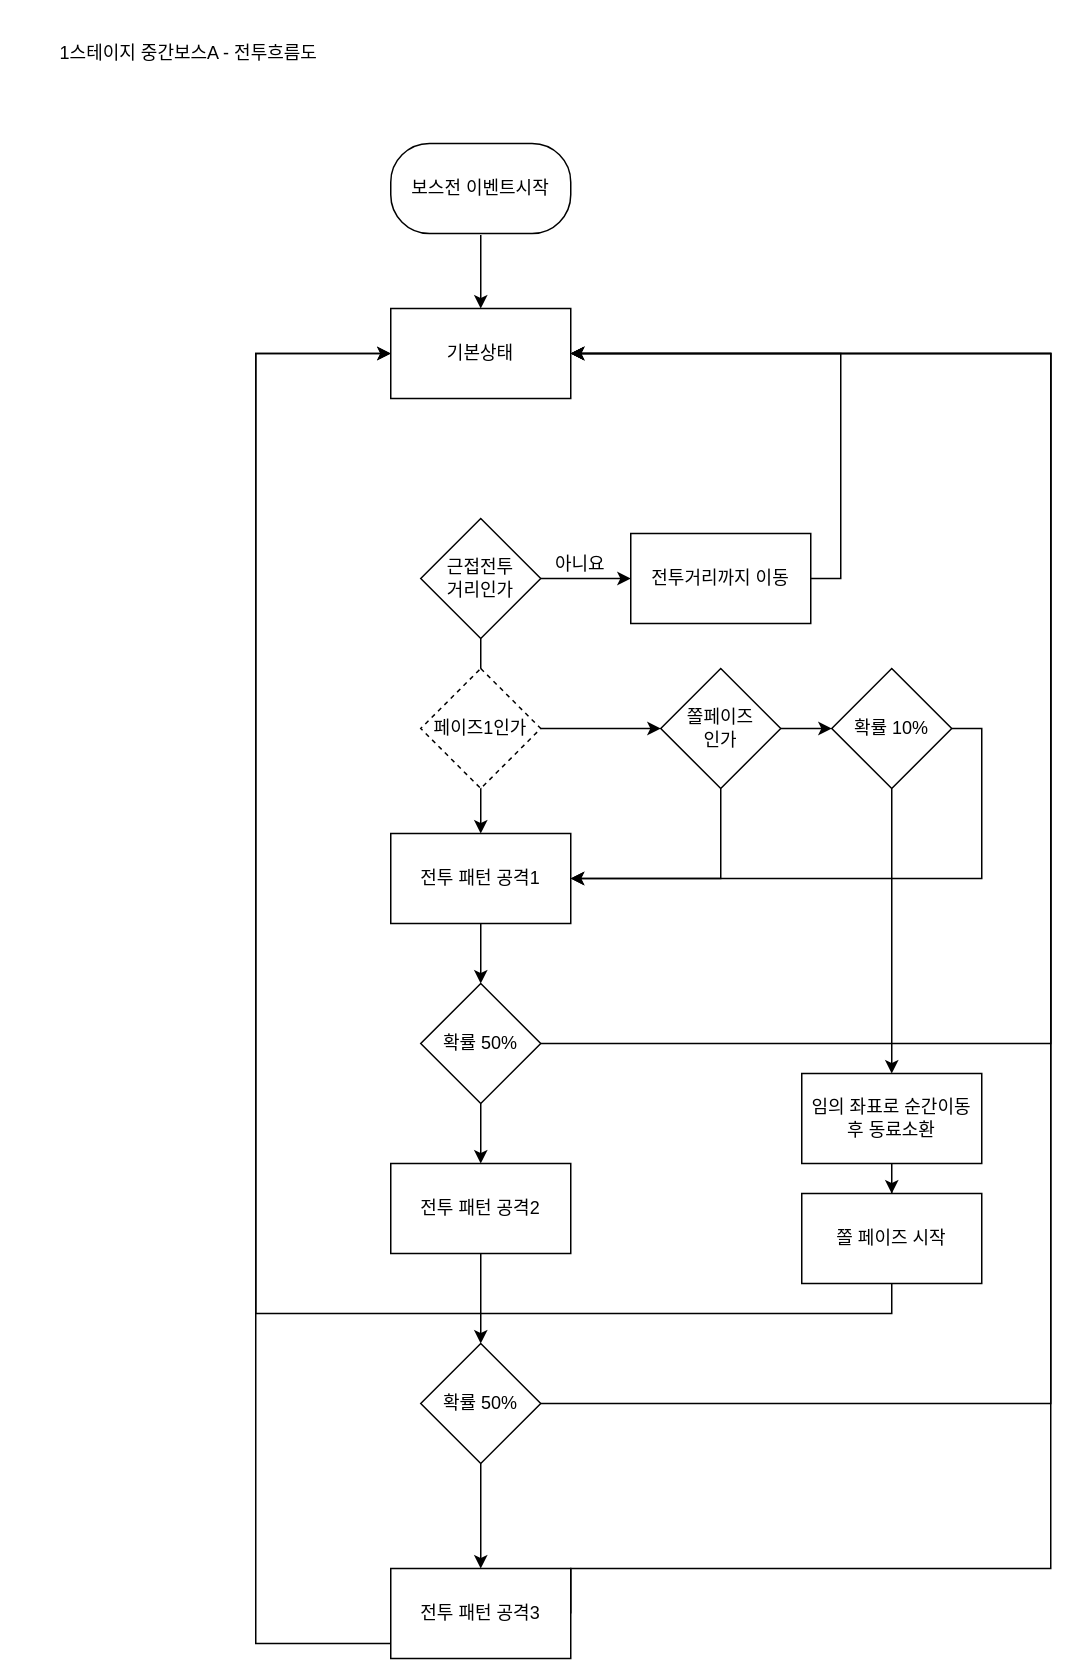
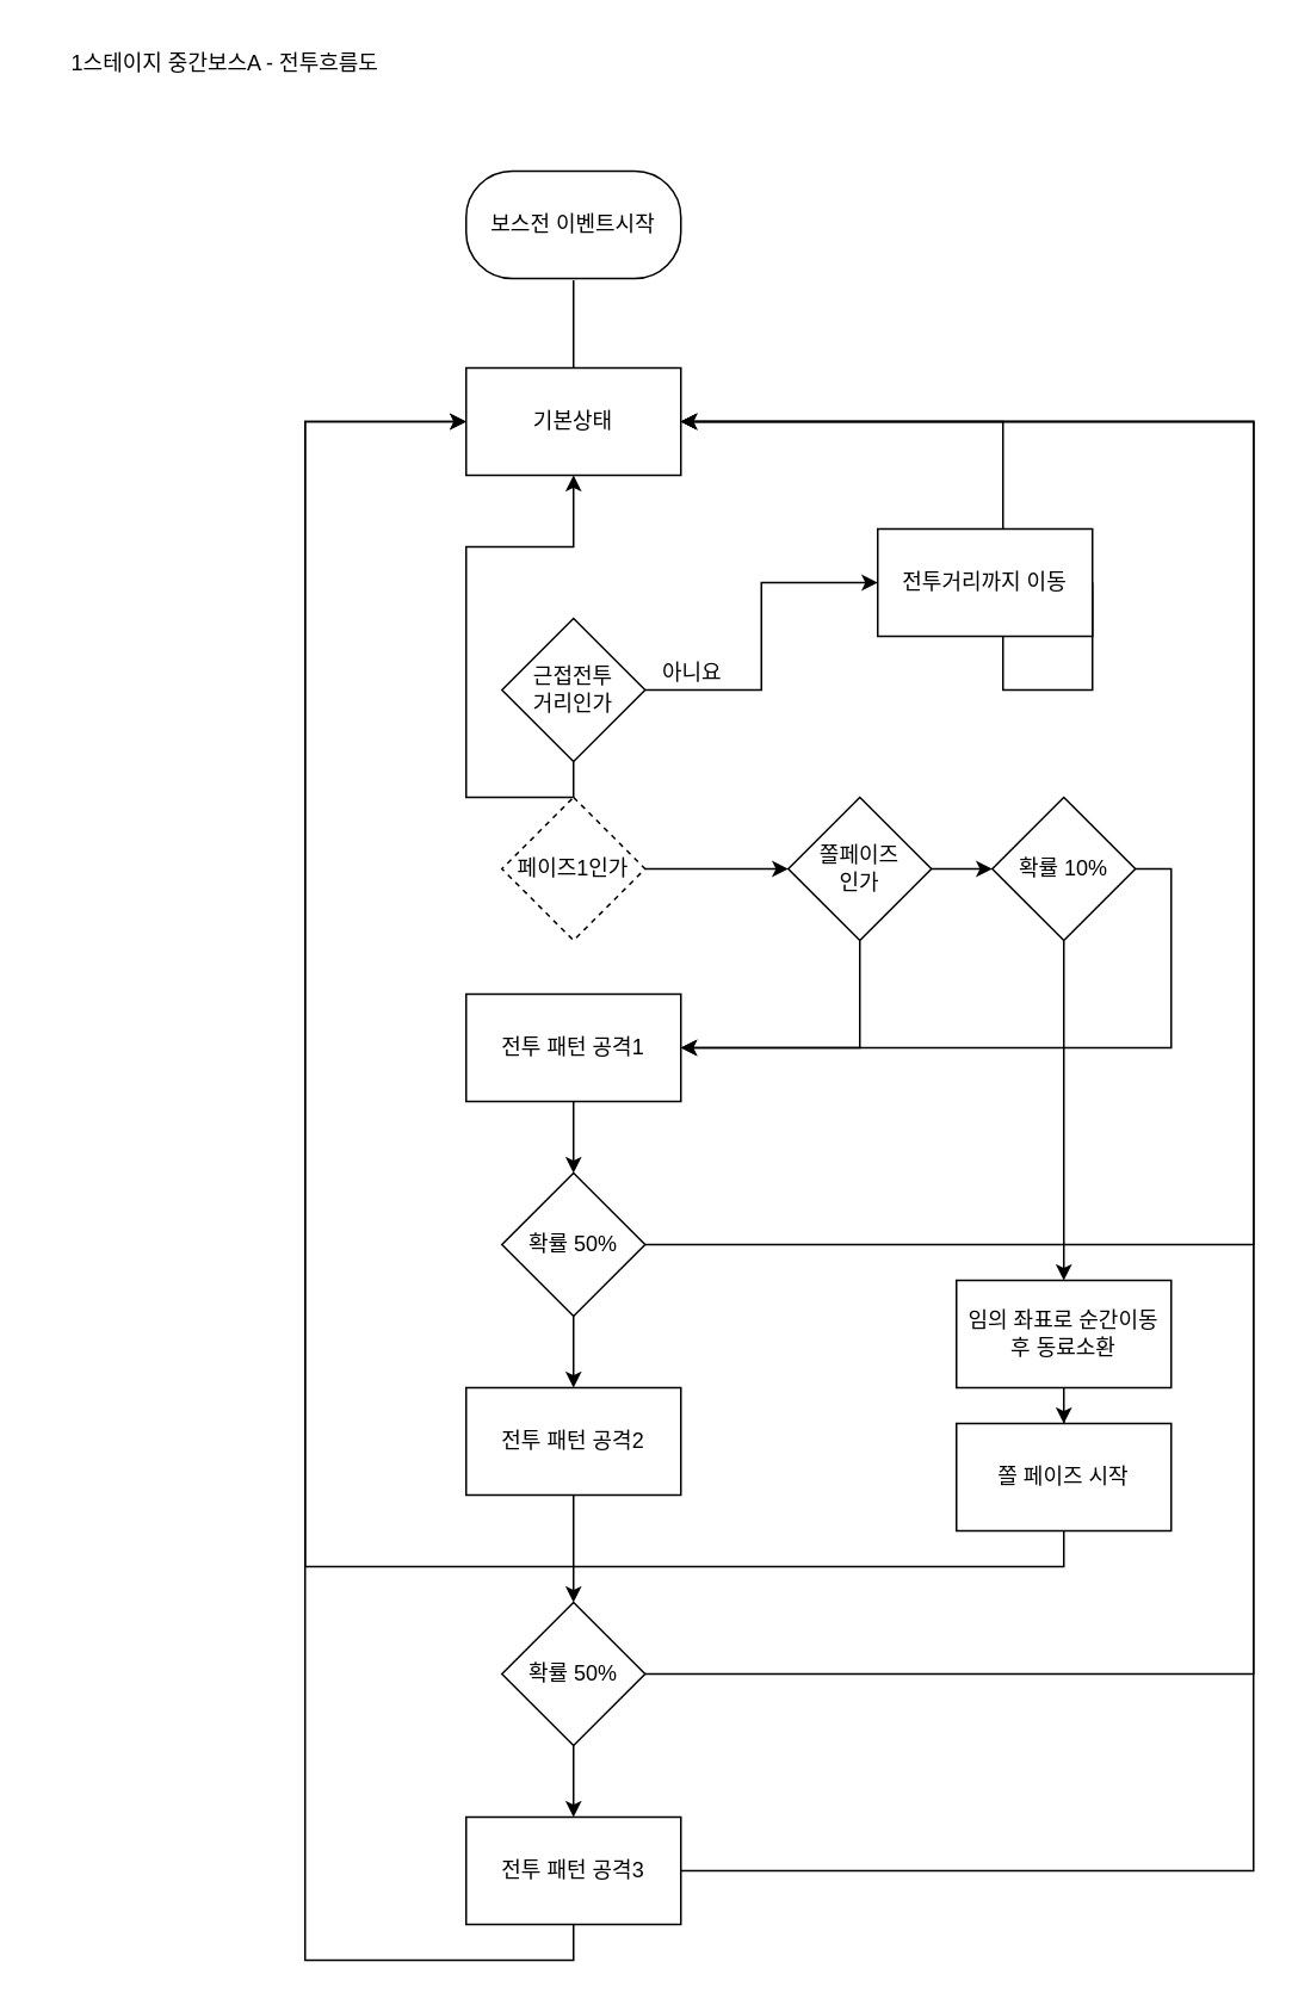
  <mxCell id="0" />
  <mxCell id="1" parent="0" />
  <mxCell id="2" value="" style="edgeStyle=orthogonalEdgeStyle;rounded=0;orthogonalLoop=1;jettySize=auto;html=1;" edge="1" parent="1" source="3" target="16"><mxGeometry relative="1" as="geometry" /></mxCell>
  <mxCell id="3" value="전투 패턴 공격1" style="rounded=0;whiteSpace=wrap;html=1;" vertex="1" parent="1"><mxGeometry x="260" y="555" width="120" height="60" as="geometry" /></mxCell>
  <mxCell id="4" value="" style="edgeStyle=orthogonalEdgeStyle;rounded=0;orthogonalLoop=1;jettySize=auto;html=1;" edge="1" parent="1" source="5" target="19"><mxGeometry relative="1" as="geometry" /></mxCell>
  <mxCell id="5" value="전투 패턴 공격2" style="rounded=0;whiteSpace=wrap;html=1;" vertex="1" parent="1"><mxGeometry x="260" y="775" width="120" height="60" as="geometry" /></mxCell>
  <mxCell id="6" value="" style="edgeStyle=orthogonalEdgeStyle;rounded=0;orthogonalLoop=1;jettySize=auto;html=1;" edge="1" parent="1" source="8" target="12"><mxGeometry relative="1" as="geometry" /></mxCell>
- <mxCell id="7" style="edgeStyle=orthogonalEdgeStyle;rounded=0;orthogonalLoop=1;jettySize=auto;html=1;exitX=0.5;exitY=1;exitDx=0;exitDy=0;entryX=0.5;entryY=0;entryDx=0;entryDy=0;" edge="1" parent="1" source="8" target="3"><mxGeometry relative="1" as="geometry" /></mxCell>
+ <mxCell id="7" style="edgeStyle=orthogonalEdgeStyle;rounded=0;orthogonalLoop=1;jettySize=auto;html=1;exitX=0.5;exitY=1;exitDx=0;exitDy=0;" edge="1" parent="1" source="8" target="23"><mxGeometry relative="1" as="geometry" /></mxCell>
  <mxCell id="8" value="근접전투&lt;br&gt;거리인가" style="rhombus;whiteSpace=wrap;html=1;" vertex="1" parent="1"><mxGeometry x="280" y="345" width="80" height="80" as="geometry" /></mxCell>
- <mxCell id="9" value="" style="edgeStyle=orthogonalEdgeStyle;rounded=0;orthogonalLoop=1;jettySize=auto;html=1;" edge="1" parent="1" source="10" target="23"><mxGeometry relative="1" as="geometry" /></mxCell>
+ <mxCell id="9" value="" style="edgeStyle=orthogonalEdgeStyle;rounded=0;orthogonalLoop=1;jettySize=auto;html=1;endArrow=none;" edge="1" parent="1" source="10" target="23"><mxGeometry relative="1" as="geometry" /></mxCell>
  <mxCell id="10" value="보스전 이벤트시작" style="rounded=1;whiteSpace=wrap;html=1;perimeterSpacing=1;arcSize=43;" vertex="1" parent="1"><mxGeometry x="260" y="95" width="120" height="60" as="geometry" /></mxCell>
  <mxCell id="11" style="edgeStyle=orthogonalEdgeStyle;rounded=0;orthogonalLoop=1;jettySize=auto;html=1;exitX=1;exitY=0.5;exitDx=0;exitDy=0;entryX=1;entryY=0.5;entryDx=0;entryDy=0;" edge="1" parent="1" source="12" target="23"><mxGeometry relative="1" as="geometry"><Array as="points"><mxPoint x="560" y="385" /><mxPoint x="560" y="235" /></Array></mxGeometry></mxCell>
- <mxCell id="12" value="전투거리까지 이동" style="whiteSpace=wrap;html=1;" vertex="1" parent="1"><mxGeometry x="420" y="355" width="120" height="60" as="geometry" /></mxCell>
+ <mxCell id="12" value="전투거리까지 이동" style="whiteSpace=wrap;html=1;" vertex="1" parent="1"><mxGeometry x="490" y="295" width="120" height="60" as="geometry" /></mxCell>
  <mxCell id="13" value="아니요" style="text;html=1;align=center;verticalAlign=middle;resizable=0;points=[];autosize=1;strokeColor=none;fillColor=none;" vertex="1" parent="1"><mxGeometry x="356" y="361" width="60" height="30" as="geometry" /></mxCell>
  <mxCell id="14" value="" style="edgeStyle=orthogonalEdgeStyle;rounded=0;orthogonalLoop=1;jettySize=auto;html=1;" edge="1" parent="1" source="16" target="5"><mxGeometry relative="1" as="geometry" /></mxCell>
  <mxCell id="15" style="edgeStyle=orthogonalEdgeStyle;rounded=0;orthogonalLoop=1;jettySize=auto;html=1;exitX=1;exitY=0.5;exitDx=0;exitDy=0;entryX=1;entryY=0.5;entryDx=0;entryDy=0;" edge="1" parent="1" source="16" target="23"><mxGeometry relative="1" as="geometry"><Array as="points"><mxPoint x="700" y="695" /><mxPoint x="700" y="235" /></Array></mxGeometry></mxCell>
  <mxCell id="16" value="확률 50%" style="rhombus;whiteSpace=wrap;html=1;" vertex="1" parent="1"><mxGeometry x="280" y="655" width="80" height="80" as="geometry" /></mxCell>
  <mxCell id="17" value="" style="edgeStyle=orthogonalEdgeStyle;rounded=0;orthogonalLoop=1;jettySize=auto;html=1;" edge="1" parent="1" source="19" target="22"><mxGeometry relative="1" as="geometry" /></mxCell>
  <mxCell id="18" style="edgeStyle=orthogonalEdgeStyle;rounded=0;orthogonalLoop=1;jettySize=auto;html=1;exitX=1;exitY=0.5;exitDx=0;exitDy=0;entryX=1;entryY=0.5;entryDx=0;entryDy=0;" edge="1" parent="1" source="19" target="23"><mxGeometry relative="1" as="geometry"><Array as="points"><mxPoint x="700" y="935" /><mxPoint x="700" y="235" /></Array></mxGeometry></mxCell>
  <mxCell id="19" value="확률 50%" style="rhombus;whiteSpace=wrap;html=1;" vertex="1" parent="1"><mxGeometry x="280" y="895" width="80" height="80" as="geometry" /></mxCell>
  <mxCell id="20" style="edgeStyle=orthogonalEdgeStyle;rounded=0;orthogonalLoop=1;jettySize=auto;html=1;exitX=1;exitY=0.5;exitDx=0;exitDy=0;entryX=1;entryY=0.5;entryDx=0;entryDy=0;" edge="1" parent="1" source="22" target="23"><mxGeometry relative="1" as="geometry"><Array as="points"><mxPoint x="700" y="1045" /><mxPoint x="700" y="235" /></Array></mxGeometry></mxCell>
  <mxCell id="21" style="edgeStyle=orthogonalEdgeStyle;rounded=0;orthogonalLoop=1;jettySize=auto;html=1;exitX=0.5;exitY=1;exitDx=0;exitDy=0;entryX=0;entryY=0.5;entryDx=0;entryDy=0;" edge="1" parent="1" source="22" target="23"><mxGeometry relative="1" as="geometry"><Array as="points"><mxPoint x="320" y="1095" /><mxPoint x="170" y="1095" /><mxPoint x="170" y="235" /></Array></mxGeometry></mxCell>
- <mxCell id="22" value="전투 패턴 공격3" style="rounded=0;whiteSpace=wrap;html=1;" vertex="1" parent="1"><mxGeometry x="260" y="1045" width="120" height="60" as="geometry" /></mxCell>
+ <mxCell id="22" value="전투 패턴 공격3" style="rounded=0;whiteSpace=wrap;html=1;" vertex="1" parent="1"><mxGeometry x="260" y="1015" width="120" height="60" as="geometry" /></mxCell>
  <mxCell id="23" value="기본상태" style="whiteSpace=wrap;html=1;" vertex="1" parent="1"><mxGeometry x="260" y="205" width="120" height="60" as="geometry" /></mxCell>
  <mxCell id="24" style="edgeStyle=orthogonalEdgeStyle;rounded=0;orthogonalLoop=1;jettySize=auto;html=1;exitX=1;exitY=0.5;exitDx=0;exitDy=0;entryX=0;entryY=0.5;entryDx=0;entryDy=0;" edge="1" parent="1" source="25" target="28"><mxGeometry relative="1" as="geometry" /></mxCell>
  <mxCell id="25" value="페이즈1인가" style="rhombus;whiteSpace=wrap;html=1;dashed=1;" vertex="1" parent="1"><mxGeometry x="280" y="445" width="80" height="80" as="geometry" /></mxCell>
  <mxCell id="26" value="" style="edgeStyle=orthogonalEdgeStyle;rounded=0;orthogonalLoop=1;jettySize=auto;html=1;entryX=1;entryY=0.5;entryDx=0;entryDy=0;" edge="1" parent="1" source="28" target="3"><mxGeometry relative="1" as="geometry"><Array as="points"><mxPoint x="480" y="585" /></Array></mxGeometry></mxCell>
  <mxCell id="27" value="" style="edgeStyle=orthogonalEdgeStyle;rounded=0;orthogonalLoop=1;jettySize=auto;html=1;" edge="1" parent="1" source="28" target="35"><mxGeometry relative="1" as="geometry" /></mxCell>
  <mxCell id="28" value="쫄페이즈&lt;br&gt;인가" style="rhombus;whiteSpace=wrap;html=1;" vertex="1" parent="1"><mxGeometry x="440" y="445" width="80" height="80" as="geometry" /></mxCell>
  <mxCell id="29" value="" style="edgeStyle=orthogonalEdgeStyle;rounded=0;orthogonalLoop=1;jettySize=auto;html=1;" edge="1" parent="1" source="30" target="32"><mxGeometry relative="1" as="geometry" /></mxCell>
  <mxCell id="30" value="임의 좌표로 순간이동 후 동료소환" style="whiteSpace=wrap;html=1;" vertex="1" parent="1"><mxGeometry x="534" y="715" width="120" height="60" as="geometry" /></mxCell>
  <mxCell id="31" style="edgeStyle=orthogonalEdgeStyle;rounded=0;orthogonalLoop=1;jettySize=auto;html=1;exitX=0.5;exitY=1;exitDx=0;exitDy=0;entryX=0;entryY=0.5;entryDx=0;entryDy=0;" edge="1" parent="1" source="32" target="23"><mxGeometry relative="1" as="geometry"><Array as="points"><mxPoint x="594" y="875" /><mxPoint x="170" y="875" /><mxPoint x="170" y="235" /></Array></mxGeometry></mxCell>
  <mxCell id="32" value="쫄 페이즈 시작" style="whiteSpace=wrap;html=1;" vertex="1" parent="1"><mxGeometry x="534" y="795" width="120" height="60" as="geometry" /></mxCell>
  <mxCell id="33" style="edgeStyle=orthogonalEdgeStyle;rounded=0;orthogonalLoop=1;jettySize=auto;html=1;exitX=1;exitY=0.5;exitDx=0;exitDy=0;entryX=1;entryY=0.5;entryDx=0;entryDy=0;" edge="1" parent="1" source="35" target="3"><mxGeometry relative="1" as="geometry" /></mxCell>
  <mxCell id="34" value="" style="edgeStyle=orthogonalEdgeStyle;rounded=0;orthogonalLoop=1;jettySize=auto;html=1;" edge="1" parent="1" source="35" target="30"><mxGeometry relative="1" as="geometry" /></mxCell>
  <mxCell id="35" value="확률 10%" style="rhombus;whiteSpace=wrap;html=1;" vertex="1" parent="1"><mxGeometry x="554" y="445" width="80" height="80" as="geometry" /></mxCell>
  <mxCell id="36" value="1스테이지 중간보스A - 전투흐름도" style="text;html=1;align=center;verticalAlign=middle;resizable=0;points=[];autosize=1;strokeColor=none;fillColor=none;" vertex="1" parent="1"><mxGeometry x="20" y="20" width="210" height="30" as="geometry" /></mxCell>
